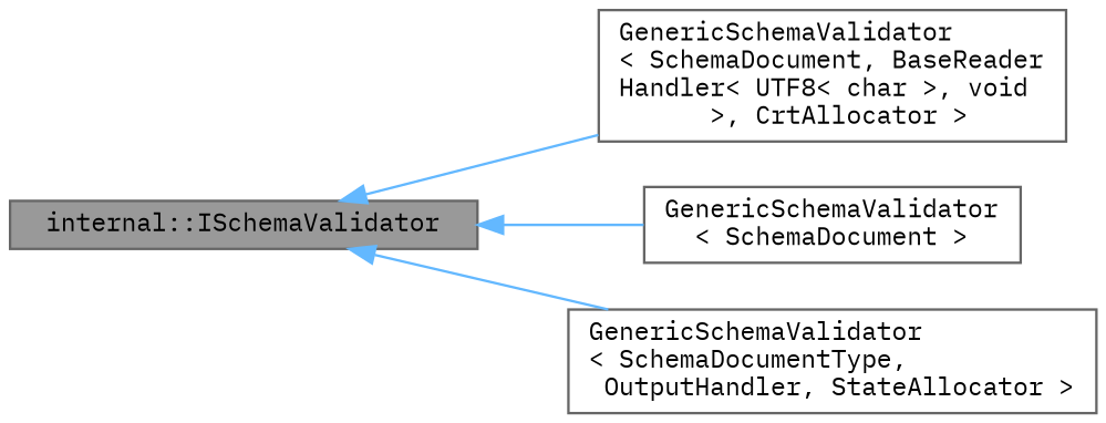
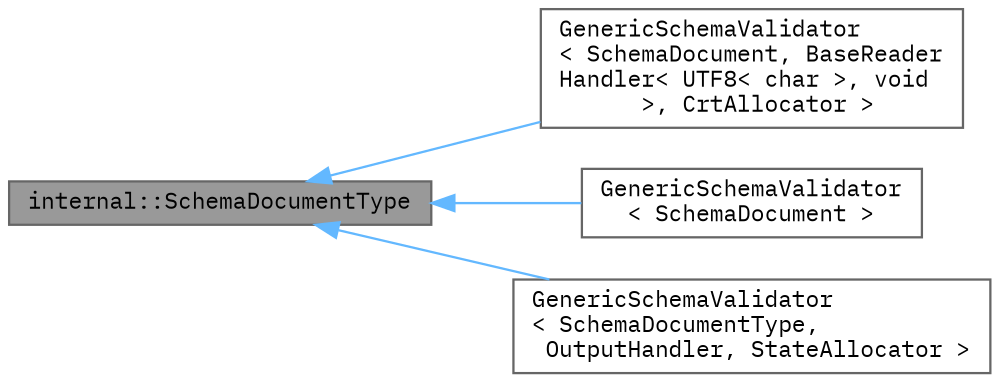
  digraph {
    rankdir=LR
    fontname="IBM Plex Mono"
    node [color=gray40 fillcolor=white fontname="IBM Plex Mono" fontsize=10 shape=box style=filled]
    edge [color=steelblue1 dir=back fontname="IBM Plex Mono" fontsize=10 labelfontname=Helvetica labelfontsize=10 style=solid]
-   n1 [fillcolor=grey60 fontcolor=black height=0.2 label="internal::ISchemaValidator" width=0.4]
+   n1 [fillcolor=grey60 fontcolor=black height=0.2 label="internal::SchemaDocumentType" width=0.4]
    n2 [height=0.2 label="GenericSchemaValidator\l\< SchemaDocument, BaseReader\lHandler\< UTF8\< char \>, void\l \>, CrtAllocator \>" width=0.4]
    n3 [height=0.2 label="GenericSchemaValidator\l\< SchemaDocument \>" width=0.4]
    n4 [height=0.2 label="GenericSchemaValidator\l\< SchemaDocumentType,\l OutputHandler, StateAllocator \>" width=0.4]
    n1 -> n2
    n1 -> n3
    n1 -> n4
  }
